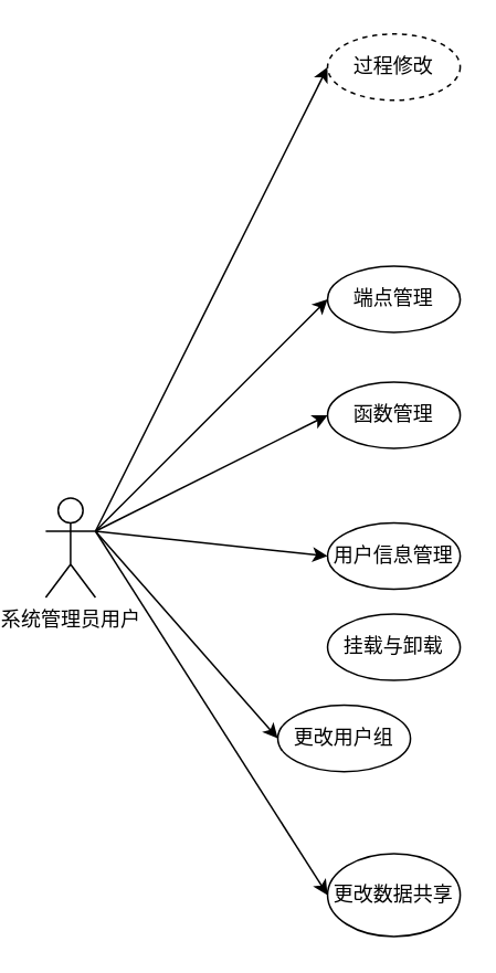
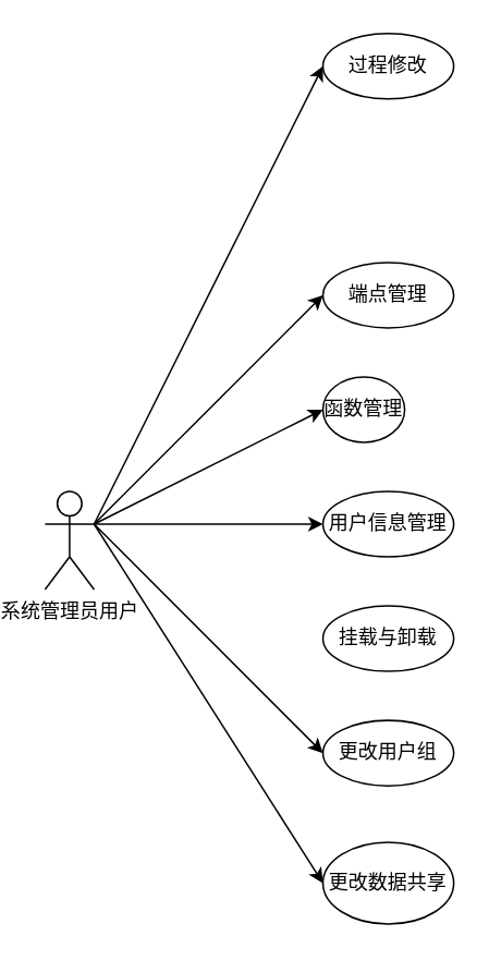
  <mxCell id="0" />
  <mxCell id="1" parent="0" />
  <mxCell id="2" style="edgeStyle=none;rounded=0;orthogonalLoop=1;jettySize=auto;html=1;exitX=1;exitY=0.333;exitDx=0;exitDy=0;exitPerimeter=0;entryX=0;entryY=0.5;entryDx=0;entryDy=0;" edge="1" parent="1" source="8" target="9"><mxGeometry relative="1" as="geometry" /></mxCell>
  <mxCell id="3" style="edgeStyle=none;rounded=0;orthogonalLoop=1;jettySize=auto;html=1;exitX=1;exitY=0.333;exitDx=0;exitDy=0;exitPerimeter=0;entryX=0;entryY=0.5;entryDx=0;entryDy=0;" edge="1" parent="1" source="8" target="10"><mxGeometry relative="1" as="geometry" /></mxCell>
  <mxCell id="4" style="edgeStyle=none;rounded=0;orthogonalLoop=1;jettySize=auto;html=1;exitX=1;exitY=0.333;exitDx=0;exitDy=0;exitPerimeter=0;entryX=0;entryY=0.5;entryDx=0;entryDy=0;" edge="1" parent="1" source="8" target="11"><mxGeometry relative="1" as="geometry" /></mxCell>
  <mxCell id="5" style="rounded=0;orthogonalLoop=1;jettySize=auto;html=1;exitX=1;exitY=0.333;exitDx=0;exitDy=0;exitPerimeter=0;entryX=0;entryY=0.5;entryDx=0;entryDy=0;" edge="1" parent="1" source="8" target="12"><mxGeometry relative="1" as="geometry" /></mxCell>
  <mxCell id="6" style="rounded=0;orthogonalLoop=1;jettySize=auto;html=1;exitX=1;exitY=0.333;exitDx=0;exitDy=0;exitPerimeter=0;entryX=0;entryY=0.5;entryDx=0;entryDy=0;" edge="1" parent="1" source="8" target="14"><mxGeometry relative="1" as="geometry" /></mxCell>
  <mxCell id="7" style="edgeStyle=none;rounded=0;orthogonalLoop=1;jettySize=auto;html=1;exitX=1;exitY=0.333;exitDx=0;exitDy=0;exitPerimeter=0;entryX=0;entryY=0.5;entryDx=0;entryDy=0;" edge="1" parent="1" source="8" target="15"><mxGeometry relative="1" as="geometry" /></mxCell>
  <mxCell id="8" value="系统管理员用户" style="shape=umlActor;verticalLabelPosition=bottom;verticalAlign=top;html=1;outlineConnect=0;" vertex="1" parent="1"><mxGeometry x="20" y="300" width="30" height="60" as="geometry" /></mxCell>
  <mxCell id="9" value="端点管理" style="ellipse;whiteSpace=wrap;html=1;" vertex="1" parent="1"><mxGeometry x="190" y="160" width="80" height="40" as="geometry" /></mxCell>
- <mxCell id="10" value="函数管理" style="ellipse;whiteSpace=wrap;html=1;" vertex="1" parent="1"><mxGeometry x="190" y="230" width="80" height="40" as="geometry" /></mxCell>
- <mxCell id="11" value="用户信息管理" style="ellipse;whiteSpace=wrap;html=1;" vertex="1" parent="1"><mxGeometry x="190" y="315" width="80" height="40" as="geometry" /></mxCell>
- <mxCell id="12" value="过程修改" style="ellipse;whiteSpace=wrap;html=1;dashed=1;" vertex="1" parent="1"><mxGeometry x="190" y="20" width="80" height="40" as="geometry" /></mxCell>
+ <mxCell id="10" value="函数管理" style="ellipse;whiteSpace=wrap;html=1;" vertex="1" parent="1"><mxGeometry x="190" y="230" width="50" height="40" as="geometry" /></mxCell>
+ <mxCell id="11" value="用户信息管理" style="ellipse;whiteSpace=wrap;html=1;" vertex="1" parent="1"><mxGeometry x="190" y="300" width="80" height="40" as="geometry" /></mxCell>
+ <mxCell id="12" value="过程修改" style="ellipse;whiteSpace=wrap;html=1;" vertex="1" parent="1"><mxGeometry x="190" y="20" width="80" height="40" as="geometry" /></mxCell>
  <mxCell id="13" value="挂载与卸载" style="ellipse;whiteSpace=wrap;html=1;" vertex="1" parent="1"><mxGeometry x="190" y="370" width="80" height="40" as="geometry" /></mxCell>
- <mxCell id="14" value="更改用户组" style="ellipse;whiteSpace=wrap;html=1;" vertex="1" parent="1"><mxGeometry x="160" y="425" width="80" height="40" as="geometry" /></mxCell>
+ <mxCell id="14" value="更改用户组" style="ellipse;whiteSpace=wrap;html=1;" vertex="1" parent="1"><mxGeometry x="190" y="440" width="80" height="40" as="geometry" /></mxCell>
  <mxCell id="15" value="更改数据共享" style="ellipse;whiteSpace=wrap;html=1;" vertex="1" parent="1"><mxGeometry x="190" y="514.5" width="80" height="50" as="geometry" /></mxCell>
